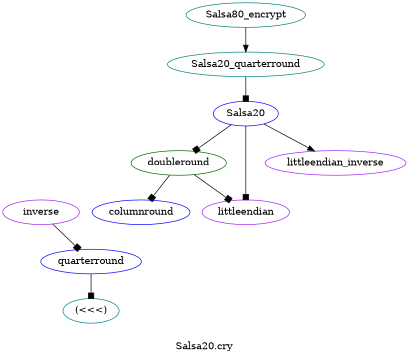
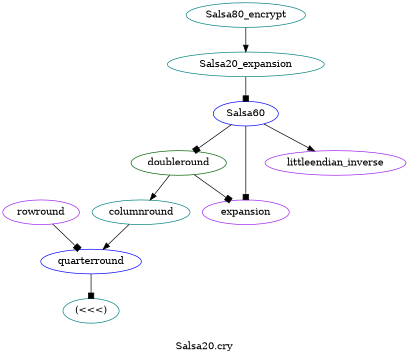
  digraph {
    label="Salsa20.cry"
    node [color=teal]
    edge [arrowhead=box]
    n1 [label="(<<<)"]
    quarterround [color=blue]
-   rowround [color=purple label=inverse]
-   columnround [color=blue]
+   rowround [color=purple]
+   columnround
    doubleround [color=darkgreen]
-   littleendian [color=purple]
-   Salsa20 [color=blue]
+   littleendian [color=purple label=expansion]
+   Salsa20 [color=blue label=Salsa60]
    littleendian_inverse [color=purple]
-   Salsa20_expansion [label=Salsa20_quarterround]
+   Salsa20_expansion
    n10 [label=Salsa80_encrypt]
    quarterround -> n1
    rowround -> quarterround
-   doubleround -> columnround
+   columnround -> quarterround [arrowhead=normal]
+   doubleround -> columnround [arrowhead=normal]
    doubleround -> littleendian
    Salsa20 -> doubleround
    Salsa20 -> littleendian
    Salsa20 -> littleendian_inverse [arrowhead=normal]
    Salsa20_expansion -> Salsa20
    n10 -> Salsa20_expansion [arrowhead=normal]
  }
